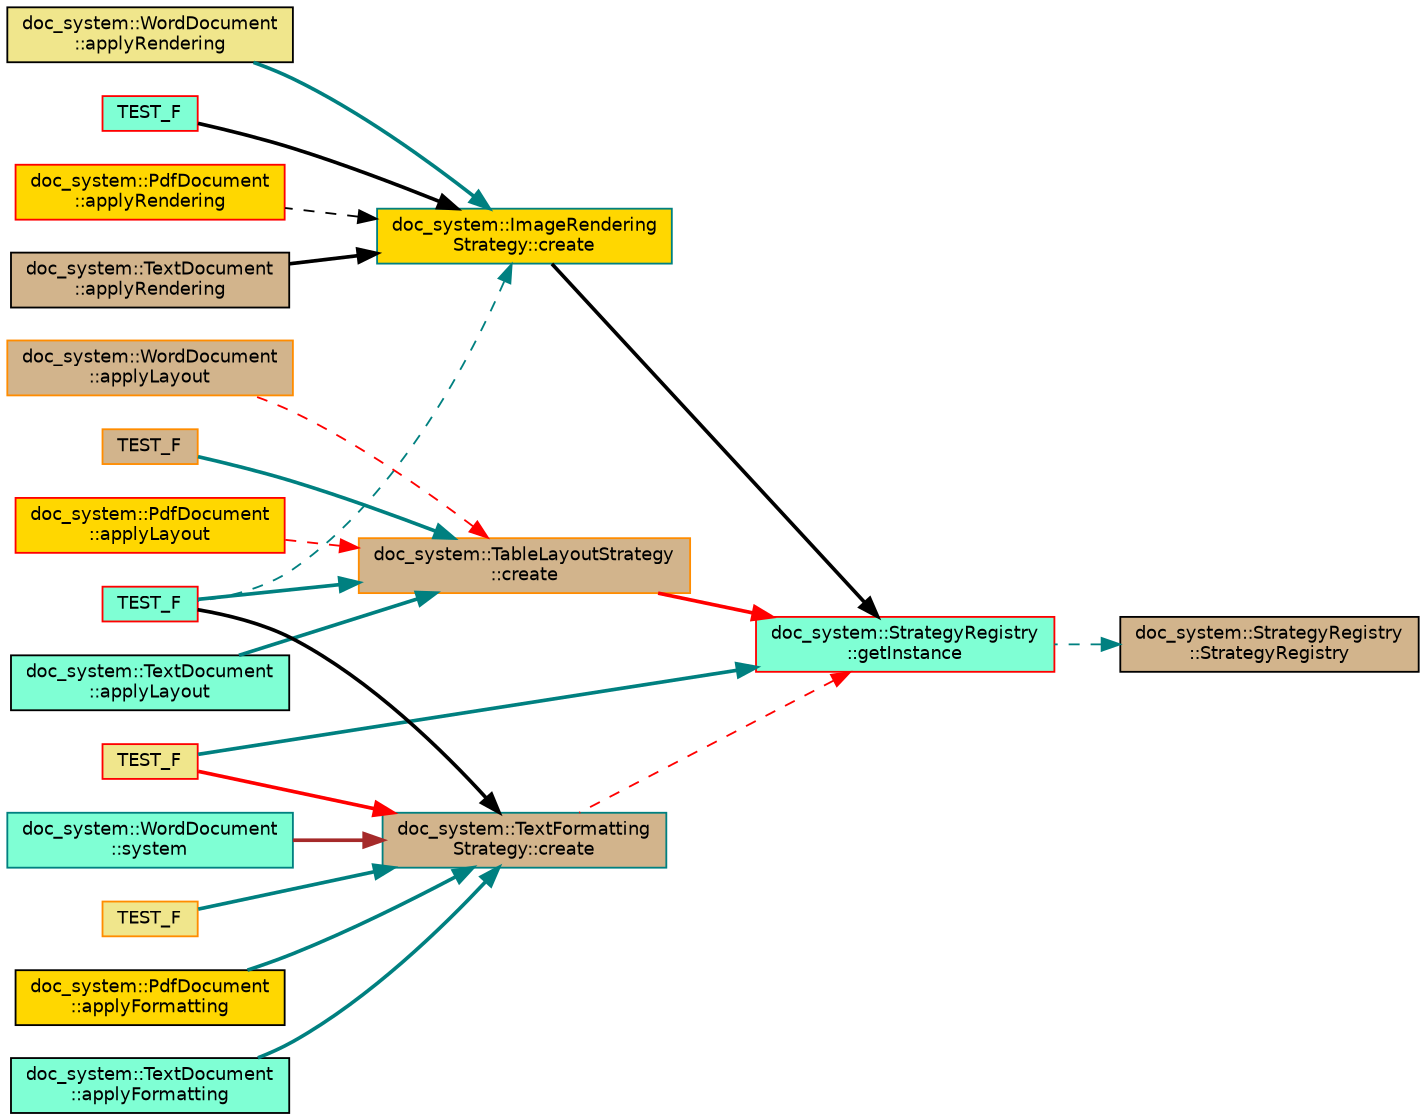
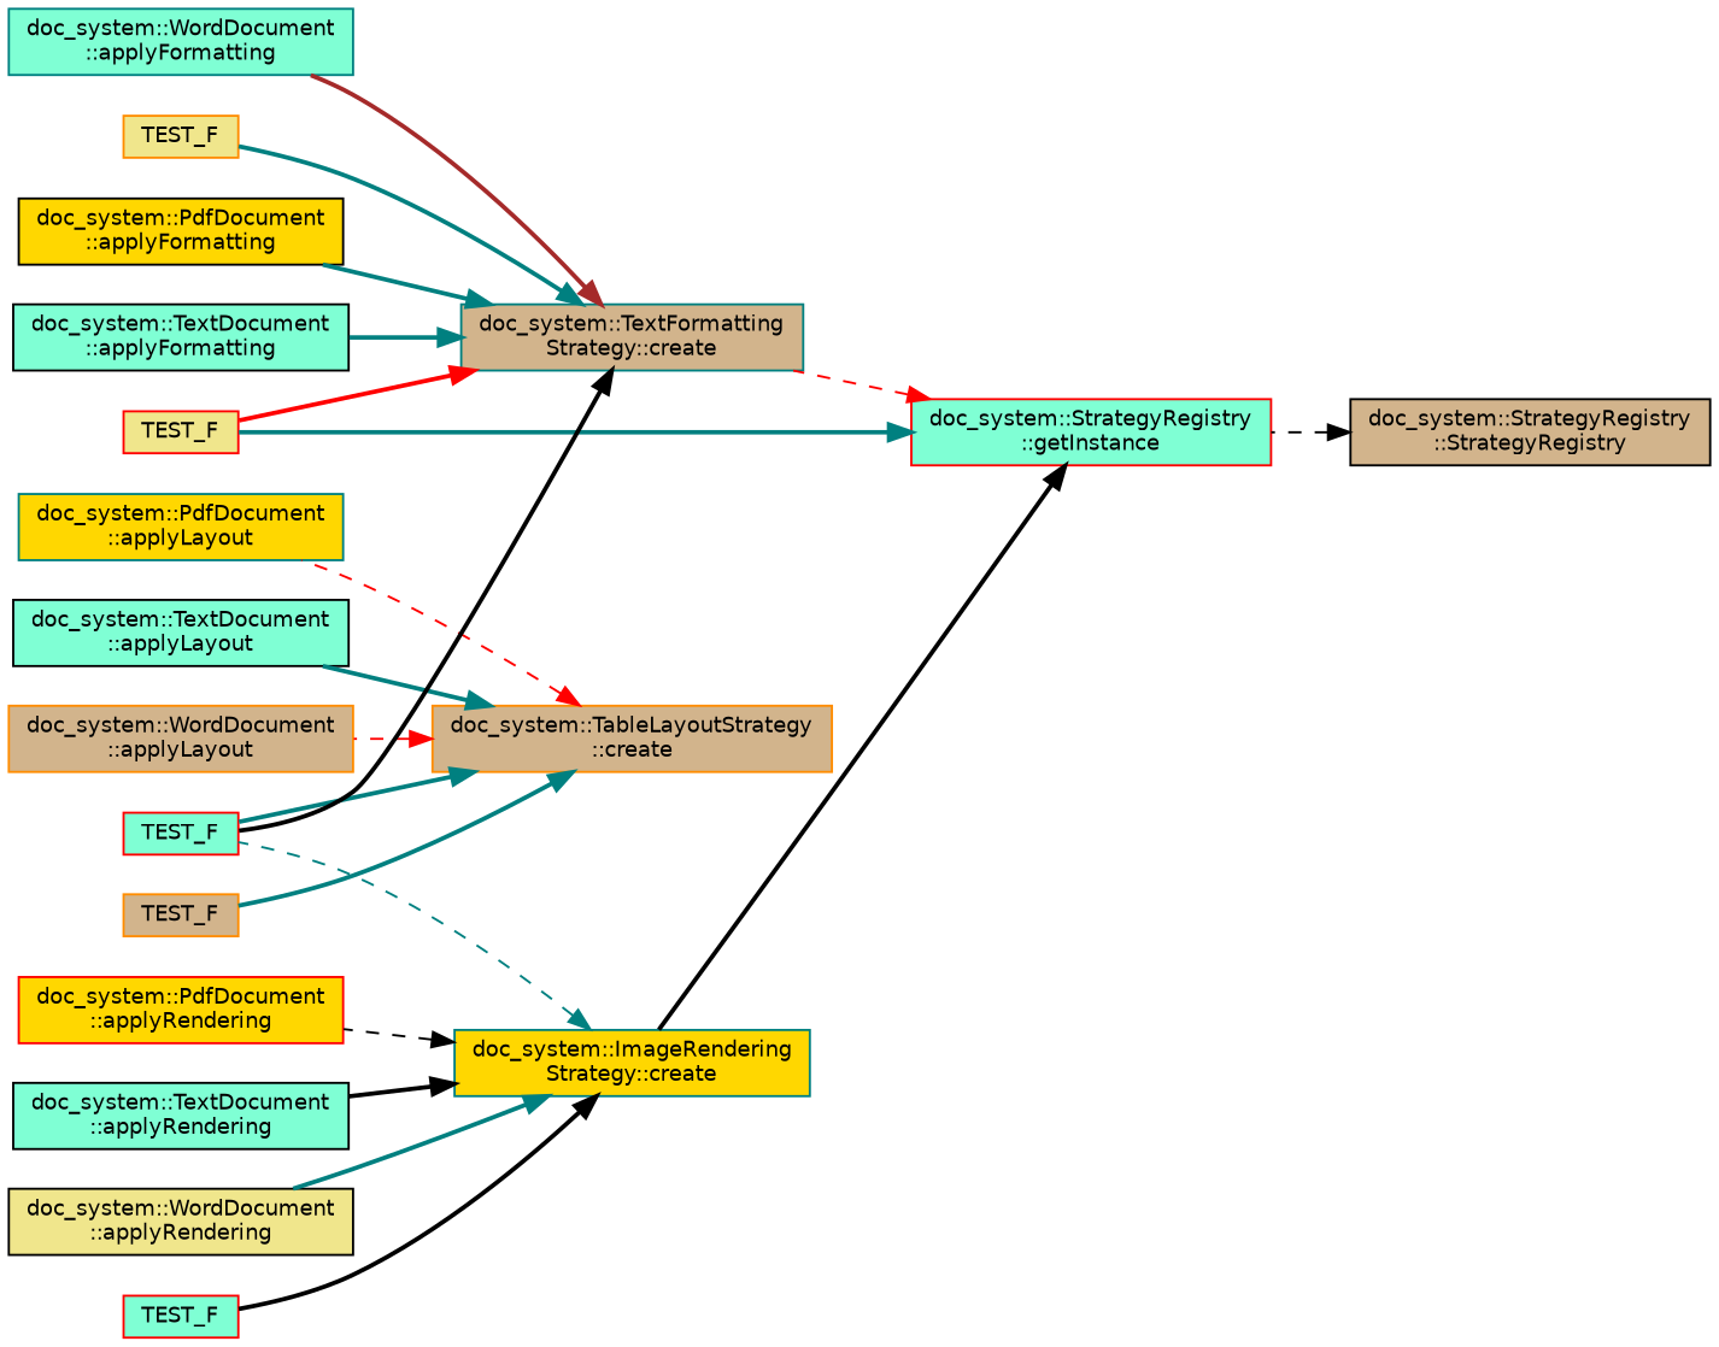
  digraph {
    rankdir=RL
    node [color=black fillcolor=tan fontname=Helvetica fontsize=10 shape=box style=filled]
    edge [color=teal dir=back fontname=Helvetica fontsize=10 labelfontname=Helvetica labelfontsize=10 style=bold]
    n1 [fontcolor=black height=0.2 label="doc_system::StrategyRegistry\l::StrategyRegistry" width=0.4]
    n2 [color=red fillcolor=aquamarine height=0.2 label="doc_system::StrategyRegistry\l::getInstance" width=0.4]
    n3 [color=teal fillcolor=gold height=0.2 label="doc_system::ImageRendering\lStrategy::create" width=0.4]
    n4 [color=darkorange height=0.2 label="doc_system::TableLayoutStrategy\l::create" width=0.4]
    n5 [color=teal height=0.2 label="doc_system::TextFormatting\lStrategy::create" width=0.4]
    n6 [color=red fillcolor=khaki height=0.2 label=TEST_F width=0.4]
    n7 [color=red fillcolor=gold height=0.2 label="doc_system::PdfDocument\l::applyRendering" width=0.4]
-   n8 [height=0.2 label="doc_system::TextDocument\l::applyRendering" width=0.4]
+   n8 [fillcolor=aquamarine height=0.2 label="doc_system::TextDocument\l::applyRendering" width=0.4]
    n9 [fillcolor=khaki height=0.2 label="doc_system::WordDocument\l::applyRendering" width=0.4]
    n10 [color=red fillcolor=aquamarine height=0.2 label=TEST_F width=0.4]
    n11 [color=red fillcolor=aquamarine height=0.2 label=TEST_F width=0.4]
-   n12 [color=red fillcolor=gold height=0.2 label="doc_system::PdfDocument\l::applyLayout" width=0.4]
+   n12 [color=teal fillcolor=gold height=0.2 label="doc_system::PdfDocument\l::applyLayout" width=0.4]
    n13 [fillcolor=aquamarine height=0.2 label="doc_system::TextDocument\l::applyLayout" width=0.4]
    n14 [color=darkorange height=0.2 label="doc_system::WordDocument\l::applyLayout" width=0.4]
    n15 [color=darkorange height=0.2 label=TEST_F width=0.4]
    n16 [fillcolor=gold height=0.2 label="doc_system::PdfDocument\l::applyFormatting" width=0.4]
    n17 [fillcolor=aquamarine height=0.2 label="doc_system::TextDocument\l::applyFormatting" width=0.4]
-   n18 [color=teal fillcolor=aquamarine height=0.2 label="doc_system::WordDocument\l::system" width=0.4]
+   n18 [color=teal fillcolor=aquamarine height=0.2 label="doc_system::WordDocument\l::applyFormatting" width=0.4]
    n19 [color=darkorange fillcolor=khaki height=0.2 label=TEST_F width=0.4]
-   n1 -> n2 [style=dashed]
+   n1 -> n2 [color=black style=dashed]
    n2 -> n3 [color=black]
-   n2 -> n4 [color=red]
    n2 -> n5 [color=red style=dashed]
    n2 -> n6
    n3 -> n7 [color=black style=dashed]
    n3 -> n8 [color=black]
    n3 -> n9
    n3 -> n10 [color=black]
    n3 -> n11 [style=dashed]
    n4 -> n11
    n4 -> n12 [color=red style=dashed]
    n4 -> n13
    n4 -> n14 [color=red style=dashed]
    n4 -> n15
    n5 -> n6 [color=red]
    n5 -> n11 [color=black]
    n5 -> n16
    n5 -> n17
    n5 -> n18 [color=brown]
    n5 -> n19
  }
